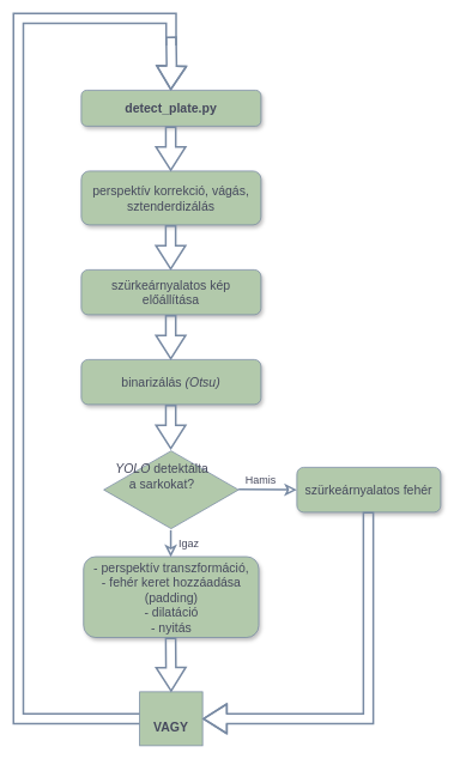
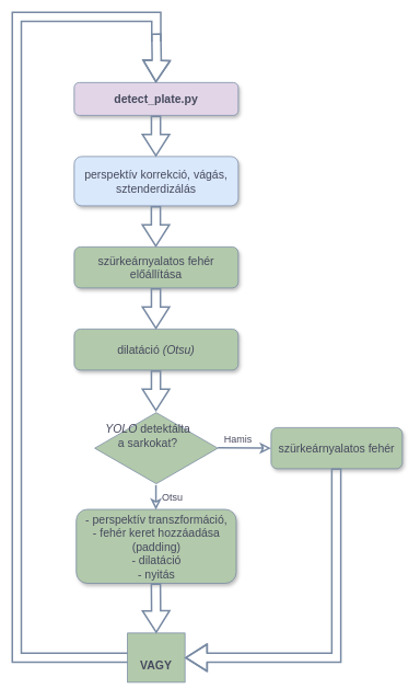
  <mxCell id="0" />
  <mxCell id="1" parent="0" />
- <mxCell id="2" value="&lt;font style=&quot;font-size: 14px;&quot;&gt;&lt;b&gt;detect_plate.py&lt;/b&gt;&lt;/font&gt;" style="rounded=1;whiteSpace=wrap;html=1;fontSize=12;glass=0;strokeWidth=1;shadow=1;labelBackgroundColor=none;fillColor=#B2C9AB;strokeColor=#788AA3;fontColor=#46495D;" parent="1" vertex="1"><mxGeometry x="90" y="100" width="200" height="40" as="geometry" /></mxCell>
- <mxCell id="3" value="&lt;span style=&quot;font-size: 14px;&quot;&gt;perspektív korrekció, vágás, sztenderdizálás&lt;/span&gt;" style="rounded=1;whiteSpace=wrap;html=1;labelBackgroundColor=none;fillColor=#B2C9AB;strokeColor=#788AA3;fontColor=#46495D;shadow=1;" vertex="1" parent="1"><mxGeometry x="90" y="190" width="200" height="60" as="geometry" /></mxCell>
+ <mxCell id="2" value="&lt;font style=&quot;font-size: 14px;&quot;&gt;&lt;b&gt;detect_plate.py&lt;/b&gt;&lt;/font&gt;" style="rounded=1;whiteSpace=wrap;html=1;fontSize=12;glass=0;strokeWidth=1;shadow=1;labelBackgroundColor=none;fillColor=#e1d5e7;strokeColor=#788AA3;fontColor=#46495D;" parent="1" vertex="1"><mxGeometry x="90" y="100" width="200" height="40" as="geometry" /></mxCell>
+ <mxCell id="3" value="&lt;span style=&quot;font-size: 14px;&quot;&gt;perspektív korrekció, vágás, sztenderdizálás&lt;/span&gt;" style="rounded=1;whiteSpace=wrap;html=1;labelBackgroundColor=none;fillColor=#dae8fc;strokeColor=#788AA3;fontColor=#46495D;shadow=1;" vertex="1" parent="1"><mxGeometry x="90" y="190" width="200" height="60" as="geometry" /></mxCell>
  <mxCell id="4" value="" style="rounded=0;html=1;jettySize=auto;orthogonalLoop=1;fontSize=11;endArrow=classic;endFill=0;endSize=8;strokeWidth=2;shadow=0;labelBackgroundColor=none;edgeStyle=orthogonalEdgeStyle;shape=flexArrow;strokeColor=#788AA3;fontColor=default;startSize=8;fillColor=none;" edge="1" parent="1"><mxGeometry relative="1" as="geometry"><mxPoint x="189.5" y="250" as="sourcePoint" /><mxPoint x="189.5" y="300" as="targetPoint" /></mxGeometry></mxCell>
  <mxCell id="5" value="" style="group" vertex="1" connectable="0" parent="1"><mxGeometry x="110" y="50" width="200" height="540" as="geometry" /></mxCell>
- <mxCell id="6" value="&lt;span style=&quot;font-size: 14px;&quot;&gt;binarizálás &lt;i&gt;(Otsu)&lt;/i&gt;&lt;/span&gt;" style="whiteSpace=wrap;html=1;rounded=1;labelBackgroundColor=none;fillColor=#B2C9AB;strokeColor=#788AA3;fontColor=#46495D;shadow=1;" vertex="1" parent="5"><mxGeometry x="-20" y="350" width="200" height="50" as="geometry" /></mxCell>
- <mxCell id="7" value="&lt;span style=&quot;font-size: 14px;&quot;&gt;szürkeárnyalatos kép előállítása&lt;/span&gt;" style="whiteSpace=wrap;html=1;rounded=1;labelBackgroundColor=none;fillColor=#B2C9AB;strokeColor=#788AA3;fontColor=#46495D;shadow=1;" vertex="1" parent="5"><mxGeometry x="-20" y="250" width="200" height="50" as="geometry" /></mxCell>
+ <mxCell id="6" value="&lt;span style=&quot;font-size: 14px;&quot;&gt;dilatáció &lt;i&gt;(Otsu)&lt;/i&gt;&lt;/span&gt;" style="whiteSpace=wrap;html=1;rounded=1;labelBackgroundColor=none;fillColor=#B2C9AB;strokeColor=#788AA3;fontColor=#46495D;shadow=1;" vertex="1" parent="5"><mxGeometry x="-20" y="350" width="200" height="50" as="geometry" /></mxCell>
+ <mxCell id="7" value="&lt;span style=&quot;font-size: 14px;&quot;&gt;szürkeárnyalatos fehér előállítása&lt;/span&gt;" style="whiteSpace=wrap;html=1;rounded=1;labelBackgroundColor=none;fillColor=#B2C9AB;strokeColor=#788AA3;fontColor=#46495D;shadow=1;" vertex="1" parent="5"><mxGeometry x="-20" y="250" width="200" height="50" as="geometry" /></mxCell>
  <mxCell id="8" value="" style="rounded=0;html=1;jettySize=auto;orthogonalLoop=1;fontSize=11;endArrow=classic;endFill=0;endSize=8;strokeWidth=2;shadow=0;labelBackgroundColor=none;edgeStyle=orthogonalEdgeStyle;shape=flexArrow;strokeColor=#788AA3;fontColor=default;startSize=8;fillColor=none;" edge="1" parent="5"><mxGeometry relative="1" as="geometry"><mxPoint x="79.6" y="90" as="sourcePoint" /><mxPoint x="79.6" y="140" as="targetPoint" /></mxGeometry></mxCell>
  <mxCell id="9" value="" style="rounded=0;html=1;jettySize=auto;orthogonalLoop=1;fontSize=11;endArrow=classic;endFill=0;endSize=8;strokeWidth=2;shadow=0;labelBackgroundColor=none;edgeStyle=orthogonalEdgeStyle;shape=flexArrow;strokeColor=#788AA3;fontColor=default;startSize=8;fillColor=none;" edge="1" parent="5"><mxGeometry relative="1" as="geometry"><mxPoint x="79.6" y="300" as="sourcePoint" /><mxPoint x="79.6" y="350" as="targetPoint" /></mxGeometry></mxCell>
  <mxCell id="10" value="" style="rounded=0;html=1;jettySize=auto;orthogonalLoop=1;fontSize=11;endArrow=classic;endFill=0;endSize=8;strokeWidth=2;shadow=0;labelBackgroundColor=none;edgeStyle=orthogonalEdgeStyle;shape=flexArrow;strokeColor=#788AA3;fontColor=default;startSize=8;fillColor=none;" edge="1" parent="5"><mxGeometry relative="1" as="geometry"><mxPoint x="79.6" y="400" as="sourcePoint" /><mxPoint x="79.6" y="450" as="targetPoint" /></mxGeometry></mxCell>
  <mxCell id="11" value="" style="html=1;whiteSpace=wrap;aspect=fixed;shape=isoRectangle;strokeColor=#788AA3;fontColor=#46495D;fillColor=#B2C9AB;" vertex="1" parent="5"><mxGeometry x="5" y="450" width="150" height="90" as="geometry" /></mxCell>
  <mxCell id="12" value="Hamis" style="text;html=1;strokeColor=none;fillColor=none;align=center;verticalAlign=middle;whiteSpace=wrap;rounded=0;fontColor=#46495D;" vertex="1" parent="5"><mxGeometry x="150" y="470" width="60" height="30" as="geometry" /></mxCell>
  <mxCell id="13" value="" style="endArrow=classic;html=1;rounded=0;strokeColor=#788AA3;fontColor=default;fillColor=none;labelBackgroundColor=none;endFill=0;endSize=8;strokeWidth=2;shadow=0;startSize=8;entryX=0;entryY=0.5;entryDx=0;entryDy=0;" edge="1" parent="5" target="19"><mxGeometry width="50" height="50" relative="1" as="geometry"><mxPoint x="155" y="494.6" as="sourcePoint" /><mxPoint x="195" y="494.6" as="targetPoint" /></mxGeometry></mxCell>
  <mxCell id="14" value="&lt;font style=&quot;font-size: 14px;&quot;&gt;&lt;i&gt;YOLO &lt;/i&gt;detektálta a sarkokat?&lt;/font&gt;" style="text;html=1;strokeColor=none;fillColor=none;align=center;verticalAlign=middle;whiteSpace=wrap;rounded=0;fontColor=#46495D;" vertex="1" parent="5"><mxGeometry x="15" y="465" width="110" height="30" as="geometry" /></mxCell>
  <mxCell id="15" value="" style="rounded=0;html=1;jettySize=auto;orthogonalLoop=1;fontSize=11;endArrow=classic;endFill=0;endSize=8;strokeWidth=2;shadow=0;labelBackgroundColor=none;edgeStyle=orthogonalEdgeStyle;shape=flexArrow;strokeColor=#788AA3;fontColor=default;startSize=8;fillColor=none;" edge="1" parent="5"><mxGeometry relative="1" as="geometry"><mxPoint x="80" y="-10" as="sourcePoint" /><mxPoint x="79.6" y="50" as="targetPoint" /></mxGeometry></mxCell>
  <mxCell id="16" value="" style="endArrow=classic;html=1;rounded=0;strokeColor=#788AA3;fontColor=default;fillColor=none;labelBackgroundColor=none;endFill=0;endSize=8;strokeWidth=2;shadow=0;startSize=8;" edge="1" parent="1"><mxGeometry width="50" height="50" relative="1" as="geometry"><mxPoint x="189.6" y="590" as="sourcePoint" /><mxPoint x="189.6" y="620" as="targetPoint" /></mxGeometry></mxCell>
- <mxCell id="17" value="Igaz" style="text;html=1;strokeColor=none;fillColor=none;align=center;verticalAlign=middle;whiteSpace=wrap;rounded=0;fontColor=#46495D;" vertex="1" parent="1"><mxGeometry x="180" y="589.5" width="60" height="30" as="geometry" /></mxCell>
+ <mxCell id="17" value="Otsu" style="text;html=1;strokeColor=none;fillColor=none;align=center;verticalAlign=middle;whiteSpace=wrap;rounded=0;fontColor=#46495D;" vertex="1" parent="1"><mxGeometry x="180" y="589.5" width="60" height="30" as="geometry" /></mxCell>
  <mxCell id="18" value="&lt;span style=&quot;font-size: 14px;&quot;&gt;- perspektív transzformáció,&lt;br&gt;- fehér keret hozzáadása (padding)&lt;br&gt;- dilatáció&lt;br&gt;- nyitás&lt;br&gt;&lt;/span&gt;" style="whiteSpace=wrap;html=1;rounded=1;labelBackgroundColor=none;fillColor=#B2C9AB;strokeColor=#788AA3;fontColor=#46495D;shadow=1;" vertex="1" parent="1"><mxGeometry x="92.5" y="619.5" width="195" height="90" as="geometry" /></mxCell>
  <mxCell id="19" value="&lt;span style=&quot;font-size: 14px;&quot;&gt;szürkeárnyalatos fehér&lt;/span&gt;" style="whiteSpace=wrap;html=1;rounded=1;labelBackgroundColor=none;fillColor=#B2C9AB;strokeColor=#788AA3;fontColor=#46495D;shadow=1;" vertex="1" parent="1"><mxGeometry x="330" y="520" width="160" height="50" as="geometry" /></mxCell>
  <mxCell id="20" value="" style="shape=link;endArrow=classic;html=1;rounded=0;strokeColor=#788AA3;fontColor=default;fillColor=none;labelBackgroundColor=none;endSize=8;startSize=8;shadow=0;strokeWidth=2;width=10;exitX=0;exitY=0.5;exitDx=0;exitDy=0;" edge="1" parent="1" source="21"><mxGeometry width="50" height="50" relative="1" as="geometry"><mxPoint x="140" y="780" as="sourcePoint" /><mxPoint x="190" y="50" as="targetPoint" /><Array as="points"><mxPoint x="90" y="800" /><mxPoint x="20" y="800" /><mxPoint x="20" y="20" /><mxPoint x="100" y="20" /><mxPoint x="190" y="20" /></Array></mxGeometry></mxCell>
  <mxCell id="21" value="" style="rounded=0;whiteSpace=wrap;html=1;strokeColor=#788AA3;fontColor=#46495D;fillColor=#B2C9AB;" vertex="1" parent="1"><mxGeometry x="155" y="770" width="70" height="60" as="geometry" /></mxCell>
  <mxCell id="22" value="&lt;font style=&quot;font-size: 14px;&quot;&gt;&lt;b&gt;VAGY&lt;/b&gt;&lt;/font&gt;" style="text;html=1;strokeColor=none;fillColor=none;align=center;verticalAlign=middle;whiteSpace=wrap;rounded=0;fontColor=#46495D;" vertex="1" parent="1"><mxGeometry x="160" y="795" width="60" height="30" as="geometry" /></mxCell>
  <mxCell id="23" value="" style="rounded=0;html=1;jettySize=auto;orthogonalLoop=1;fontSize=11;endArrow=classic;endFill=0;endSize=8;strokeWidth=2;shadow=0;labelBackgroundColor=none;edgeStyle=orthogonalEdgeStyle;shape=flexArrow;strokeColor=#788AA3;fontColor=default;startSize=8;fillColor=none;entryX=0.5;entryY=0;entryDx=0;entryDy=0;" edge="1" parent="1" target="21"><mxGeometry relative="1" as="geometry"><mxPoint x="189.5" y="709.5" as="sourcePoint" /><mxPoint x="189.5" y="759.5" as="targetPoint" /></mxGeometry></mxCell>
  <mxCell id="24" value="" style="rounded=0;html=1;jettySize=auto;orthogonalLoop=1;fontSize=11;endArrow=classic;endFill=0;endSize=8;strokeWidth=2;shadow=0;labelBackgroundColor=none;edgeStyle=orthogonalEdgeStyle;shape=flexArrow;strokeColor=#788AA3;fontColor=default;startSize=8;fillColor=none;entryX=1;entryY=0.5;entryDx=0;entryDy=0;" edge="1" parent="1" target="21"><mxGeometry relative="1" as="geometry"><mxPoint x="409.5" y="569.5" as="sourcePoint" /><mxPoint x="410" y="820" as="targetPoint" /><Array as="points"><mxPoint x="410" y="800" /></Array></mxGeometry></mxCell>
